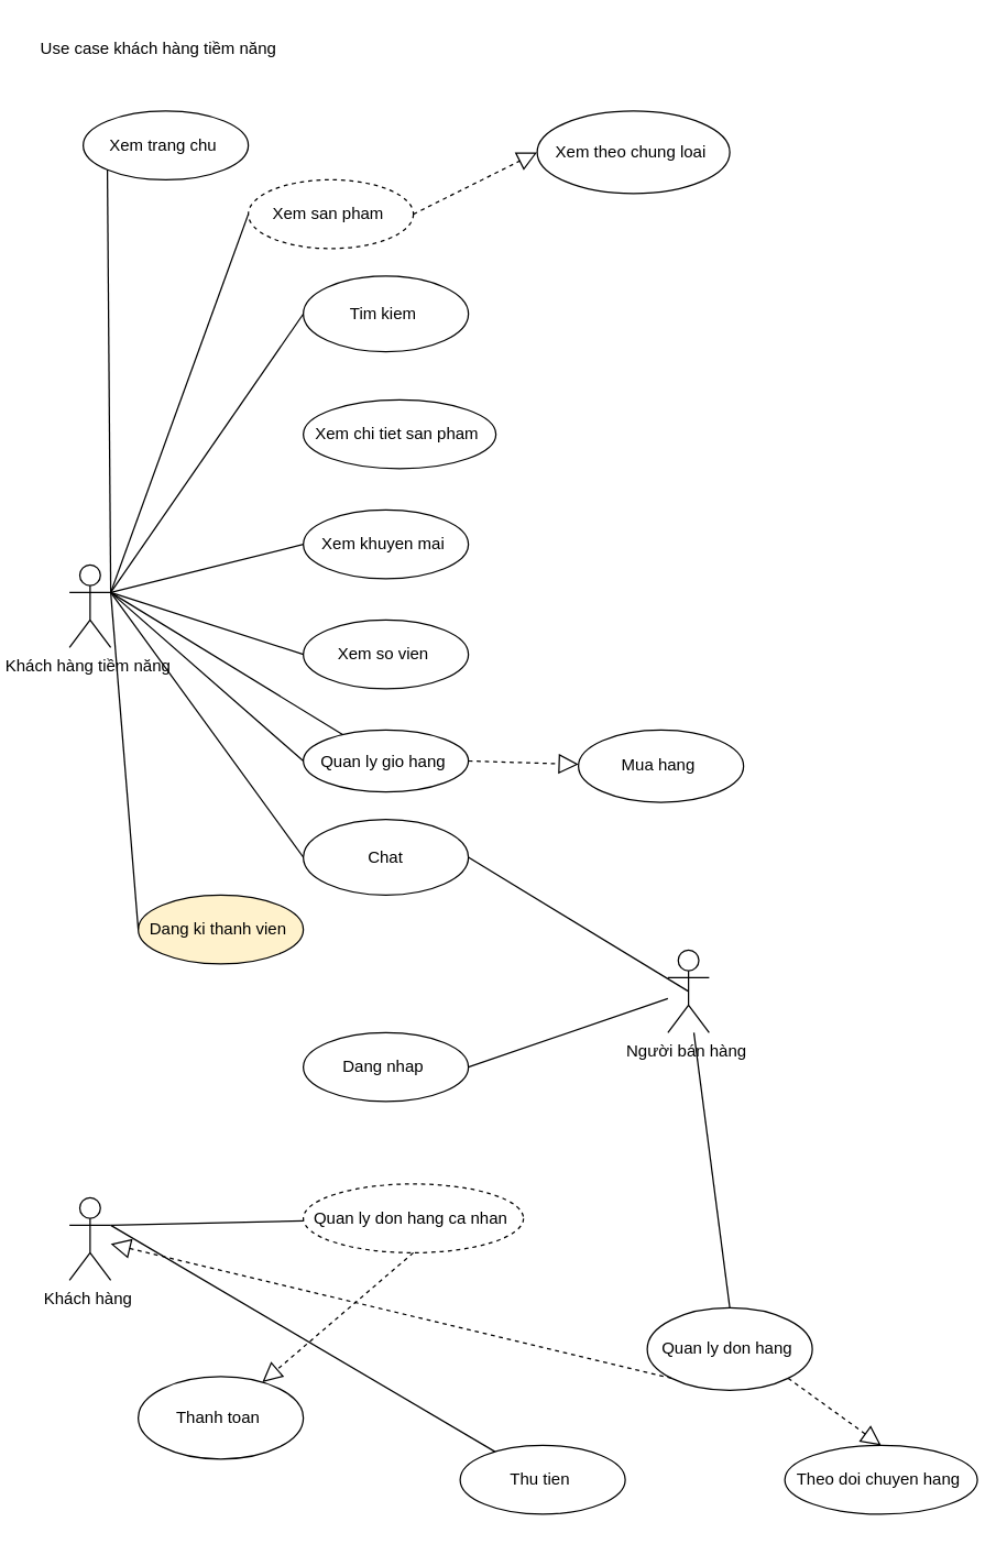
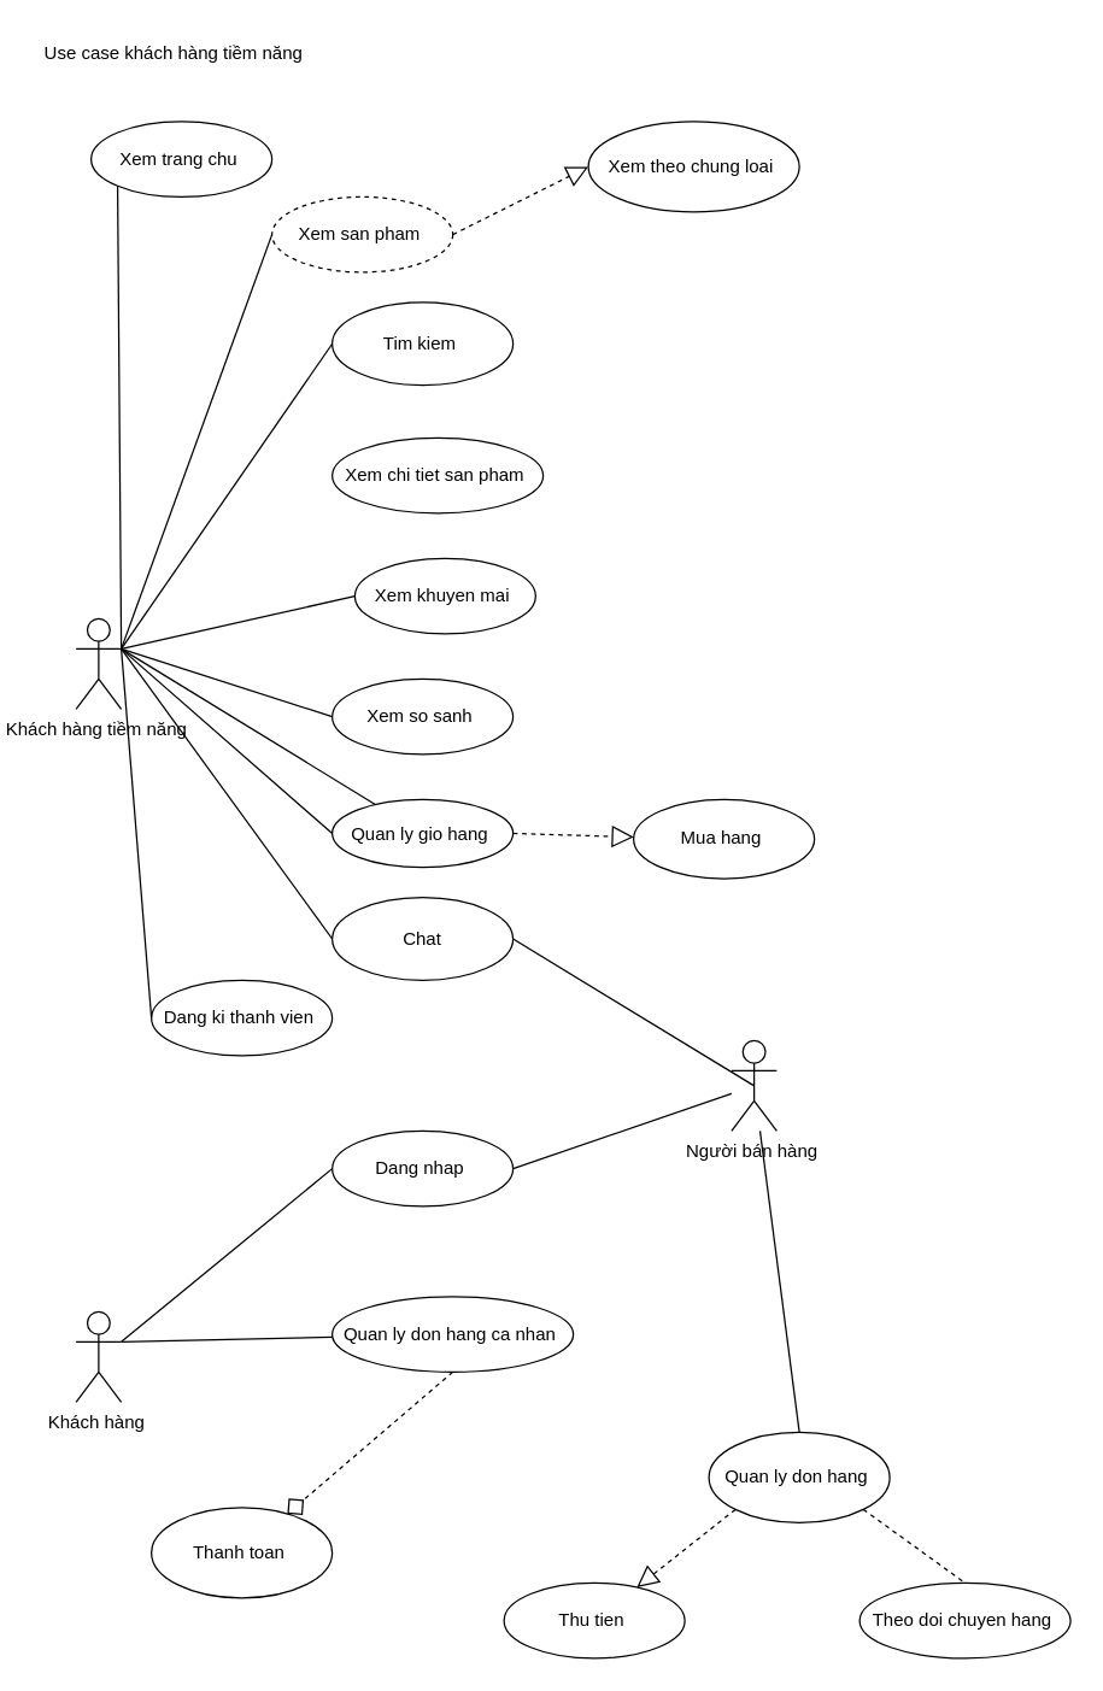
  <mxCell id="0" />
  <mxCell id="1" parent="0" />
  <mxCell id="2" value="Use case khách hàng tiềm năng" style="text;html=1;align=center;verticalAlign=middle;whiteSpace=wrap;rounded=0;" vertex="1" parent="1"><mxGeometry x="20" y="20" width="190" height="30" as="geometry" /></mxCell>
  <mxCell id="3" value="Khách hàng tiềm năng&amp;nbsp;" style="shape=umlActor;verticalLabelPosition=bottom;verticalAlign=top;html=1;outlineConnect=0;" vertex="1" parent="1"><mxGeometry x="50" y="410" width="30" height="60" as="geometry" /></mxCell>
  <mxCell id="4" value="Xem trang chu&amp;nbsp;" style="ellipse;whiteSpace=wrap;html=1;" vertex="1" parent="1"><mxGeometry x="60" y="80" width="120" height="50" as="geometry" /></mxCell>
  <mxCell id="5" value="Xem san pham&amp;nbsp;" style="ellipse;whiteSpace=wrap;html=1;dashed=1;" vertex="1" parent="1"><mxGeometry x="180" y="130" width="120" height="50" as="geometry" /></mxCell>
  <mxCell id="6" value="Tim kiem&amp;nbsp;" style="ellipse;whiteSpace=wrap;html=1;" vertex="1" parent="1"><mxGeometry x="220" y="200" width="120" height="55" as="geometry" /></mxCell>
  <mxCell id="7" value="Xem chi tiet san pham&amp;nbsp;" style="ellipse;whiteSpace=wrap;html=1;" vertex="1" parent="1"><mxGeometry x="220" y="290" width="140" height="50" as="geometry" /></mxCell>
- <mxCell id="8" value="Xem khuyen mai&amp;nbsp;" style="ellipse;whiteSpace=wrap;html=1;" vertex="1" parent="1"><mxGeometry x="220" y="370" width="120" height="50" as="geometry" /></mxCell>
- <mxCell id="9" value="Xem so vien&amp;nbsp;" style="ellipse;whiteSpace=wrap;html=1;" vertex="1" parent="1"><mxGeometry x="220" y="450" width="120" height="50" as="geometry" /></mxCell>
+ <mxCell id="8" value="Xem khuyen mai&amp;nbsp;" style="ellipse;whiteSpace=wrap;html=1;" vertex="1" parent="1"><mxGeometry x="235" y="370" width="120" height="50" as="geometry" /></mxCell>
+ <mxCell id="9" value="Xem so sanh&amp;nbsp;" style="ellipse;whiteSpace=wrap;html=1;" vertex="1" parent="1"><mxGeometry x="220" y="450" width="120" height="50" as="geometry" /></mxCell>
  <mxCell id="10" value="Quan ly gio hang&amp;nbsp;" style="ellipse;whiteSpace=wrap;html=1;" vertex="1" parent="1"><mxGeometry x="220" y="530" width="120" height="45" as="geometry" /></mxCell>
  <mxCell id="11" value="" style="endArrow=none;html=1;rounded=0;entryX=0;entryY=1;entryDx=0;entryDy=0;" edge="1" parent="1" target="4"><mxGeometry width="50" height="50" relative="1" as="geometry"><mxPoint x="80" y="430" as="sourcePoint" /><mxPoint x="220" y="450" as="targetPoint" /><Array as="points" /></mxGeometry></mxCell>
  <mxCell id="12" value="" style="endArrow=none;html=1;rounded=0;entryX=0;entryY=0.5;entryDx=0;entryDy=0;exitX=1;exitY=0.333;exitDx=0;exitDy=0;exitPerimeter=0;" edge="1" parent="1" source="3" target="5"><mxGeometry width="50" height="50" relative="1" as="geometry"><mxPoint x="170" y="500" as="sourcePoint" /><mxPoint x="220" y="450" as="targetPoint" /></mxGeometry></mxCell>
  <mxCell id="13" value="" style="endArrow=none;html=1;rounded=0;entryX=0;entryY=0.5;entryDx=0;entryDy=0;exitX=1;exitY=0.333;exitDx=0;exitDy=0;exitPerimeter=0;" edge="1" parent="1" source="3" target="6"><mxGeometry width="50" height="50" relative="1" as="geometry"><mxPoint x="170" y="500" as="sourcePoint" /><mxPoint x="220" y="450" as="targetPoint" /></mxGeometry></mxCell>
  <mxCell id="14" value="" style="endArrow=none;html=1;rounded=0;exitX=1;exitY=0.333;exitDx=0;exitDy=0;exitPerimeter=0;" edge="1" parent="1" source="3" target="10"><mxGeometry width="50" height="50" relative="1" as="geometry"><mxPoint x="170" y="500" as="sourcePoint" /><mxPoint x="220" y="450" as="targetPoint" /></mxGeometry></mxCell>
  <mxCell id="15" value="" style="endArrow=none;html=1;rounded=0;entryX=0;entryY=0.5;entryDx=0;entryDy=0;" edge="1" parent="1" target="8"><mxGeometry width="50" height="50" relative="1" as="geometry"><mxPoint x="80" y="430" as="sourcePoint" /><mxPoint x="220" y="450" as="targetPoint" /></mxGeometry></mxCell>
  <mxCell id="16" value="" style="endArrow=none;html=1;rounded=0;exitX=0;exitY=0.5;exitDx=0;exitDy=0;" edge="1" parent="1" source="9"><mxGeometry width="50" height="50" relative="1" as="geometry"><mxPoint x="170" y="500" as="sourcePoint" /><mxPoint x="80" y="430" as="targetPoint" /></mxGeometry></mxCell>
  <mxCell id="17" value="" style="endArrow=none;html=1;rounded=0;entryX=0;entryY=0.5;entryDx=0;entryDy=0;" edge="1" parent="1" target="10"><mxGeometry width="50" height="50" relative="1" as="geometry"><mxPoint x="80" y="430" as="sourcePoint" /><mxPoint x="230" y="440" as="targetPoint" /></mxGeometry></mxCell>
  <mxCell id="18" value="Chat" style="ellipse;whiteSpace=wrap;html=1;" vertex="1" parent="1"><mxGeometry x="220" y="595" width="120" height="55" as="geometry" /></mxCell>
  <mxCell id="19" value="" style="endArrow=none;html=1;rounded=0;entryX=0;entryY=0.5;entryDx=0;entryDy=0;" edge="1" parent="1" target="18"><mxGeometry width="50" height="50" relative="1" as="geometry"><mxPoint x="80" y="430" as="sourcePoint" /><mxPoint x="230" y="440" as="targetPoint" /></mxGeometry></mxCell>
- <mxCell id="20" value="Dang ki thanh vien&amp;nbsp;" style="ellipse;whiteSpace=wrap;html=1;fillColor=#fff2cc;" vertex="1" parent="1"><mxGeometry x="100" y="650" width="120" height="50" as="geometry" /></mxCell>
+ <mxCell id="20" value="Dang ki thanh vien&amp;nbsp;" style="ellipse;whiteSpace=wrap;html=1;" vertex="1" parent="1"><mxGeometry x="100" y="650" width="120" height="50" as="geometry" /></mxCell>
  <mxCell id="21" value="" style="endArrow=none;html=1;rounded=0;entryX=0;entryY=0.5;entryDx=0;entryDy=0;" edge="1" parent="1" target="20"><mxGeometry width="50" height="50" relative="1" as="geometry"><mxPoint x="80" y="430" as="sourcePoint" /><mxPoint x="230" y="440" as="targetPoint" /></mxGeometry></mxCell>
  <mxCell id="22" value="" style="endArrow=block;dashed=1;endFill=0;endSize=12;html=1;rounded=0;exitX=1;exitY=0.5;exitDx=0;exitDy=0;" edge="1" parent="1" source="10" target="23"><mxGeometry width="160" relative="1" as="geometry"><mxPoint x="130" y="460" as="sourcePoint" /><mxPoint x="430" y="553" as="targetPoint" /></mxGeometry></mxCell>
  <mxCell id="23" value="Mua hang&amp;nbsp;" style="ellipse;whiteSpace=wrap;html=1;" vertex="1" parent="1"><mxGeometry x="420" y="530" width="120" height="52.5" as="geometry" /></mxCell>
  <mxCell id="24" value="" style="endArrow=block;dashed=1;endFill=0;endSize=12;html=1;rounded=0;exitX=1;exitY=0.5;exitDx=0;exitDy=0;" edge="1" parent="1" source="5"><mxGeometry width="160" relative="1" as="geometry"><mxPoint x="180" y="360" as="sourcePoint" /><mxPoint x="390" y="110" as="targetPoint" /></mxGeometry></mxCell>
  <mxCell id="25" value="Xem theo chung loai&amp;nbsp;" style="ellipse;whiteSpace=wrap;html=1;" vertex="1" parent="1"><mxGeometry x="390" y="80" width="140" height="60" as="geometry" /></mxCell>
  <mxCell id="26" value="Khách hàng&amp;nbsp;" style="shape=umlActor;verticalLabelPosition=bottom;verticalAlign=top;html=1;" vertex="1" parent="1"><mxGeometry x="50" y="870" width="30" height="60" as="geometry" /></mxCell>
- <mxCell id="27" value="" style="endArrow=none;html=1;rounded=0;exitX=1;exitY=0.333;exitDx=0;exitDy=0;exitPerimeter=0;" edge="1" parent="1" source="26" target="39"><mxGeometry width="50" height="50" relative="1" as="geometry"><mxPoint x="160" y="870" as="sourcePoint" /><mxPoint x="210" y="820" as="targetPoint" /></mxGeometry></mxCell>
+ <mxCell id="27" value="" style="endArrow=none;html=1;rounded=0;exitX=1;exitY=0.333;exitDx=0;exitDy=0;exitPerimeter=0;entryX=0;entryY=0.5;entryDx=0;entryDy=0;" edge="1" parent="1" source="26" target="28"><mxGeometry width="50" height="50" relative="1" as="geometry"><mxPoint x="160" y="870" as="sourcePoint" /><mxPoint x="210" y="820" as="targetPoint" /></mxGeometry></mxCell>
  <mxCell id="28" value="Dang nhap&amp;nbsp;" style="ellipse;whiteSpace=wrap;html=1;" vertex="1" parent="1"><mxGeometry x="220" y="750" width="120" height="50" as="geometry" /></mxCell>
  <mxCell id="29" value="" style="endArrow=none;html=1;rounded=0;exitX=1;exitY=0.5;exitDx=0;exitDy=0;" edge="1" parent="1" source="18"><mxGeometry width="50" height="50" relative="1" as="geometry"><mxPoint x="450" y="770" as="sourcePoint" /><mxPoint x="500" y="720" as="targetPoint" /></mxGeometry></mxCell>
  <mxCell id="30" value="" style="endArrow=none;html=1;rounded=0;exitX=1;exitY=0.5;exitDx=0;exitDy=0;" edge="1" parent="1" source="28" target="31"><mxGeometry width="50" height="50" relative="1" as="geometry"><mxPoint x="450" y="770" as="sourcePoint" /><mxPoint x="500" y="720" as="targetPoint" /></mxGeometry></mxCell>
  <mxCell id="31" value="Người bán hàng&amp;nbsp;" style="shape=umlActor;verticalLabelPosition=bottom;verticalAlign=top;html=1;outlineConnect=0;" vertex="1" parent="1"><mxGeometry x="485" y="690" width="30" height="60" as="geometry" /></mxCell>
  <mxCell id="32" value="" style="endArrow=none;html=1;rounded=0;" edge="1" parent="1" target="33"><mxGeometry width="50" height="50" relative="1" as="geometry"><mxPoint x="80" y="890" as="sourcePoint" /><mxPoint x="220" y="890" as="targetPoint" /></mxGeometry></mxCell>
- <mxCell id="33" value="Quan ly don hang ca nhan&amp;nbsp;" style="ellipse;whiteSpace=wrap;html=1;dashed=1;" vertex="1" parent="1"><mxGeometry x="220" y="860" width="160" height="50" as="geometry" /></mxCell>
- <mxCell id="34" value="" style="endArrow=block;dashed=1;endFill=0;endSize=12;html=1;rounded=0;exitX=0.5;exitY=1;exitDx=0;exitDy=0;" edge="1" parent="1" source="33" target="35"><mxGeometry width="160" relative="1" as="geometry"><mxPoint x="160" y="990" as="sourcePoint" /><mxPoint x="180" y="1010" as="targetPoint" /></mxGeometry></mxCell>
+ <mxCell id="33" value="Quan ly don hang ca nhan&amp;nbsp;" style="ellipse;whiteSpace=wrap;html=1;" vertex="1" parent="1"><mxGeometry x="220" y="860" width="160" height="50" as="geometry" /></mxCell>
+ <mxCell id="34" value="" style="endArrow=diamond;dashed=1;endFill=0;endSize=12;html=1;rounded=0;exitX=0.5;exitY=1;exitDx=0;exitDy=0;" edge="1" parent="1" source="33" target="35"><mxGeometry width="160" relative="1" as="geometry"><mxPoint x="160" y="990" as="sourcePoint" /><mxPoint x="180" y="1010" as="targetPoint" /></mxGeometry></mxCell>
  <mxCell id="35" value="Thanh toan&amp;nbsp;" style="ellipse;whiteSpace=wrap;html=1;" vertex="1" parent="1"><mxGeometry x="100" y="1000" width="120" height="60" as="geometry" /></mxCell>
  <mxCell id="36" value="Quan ly don hang&amp;nbsp;" style="ellipse;whiteSpace=wrap;html=1;" vertex="1" parent="1"><mxGeometry x="470" y="950" width="120" height="60" as="geometry" /></mxCell>
  <mxCell id="37" value="" style="endArrow=none;html=1;rounded=0;entryX=0.5;entryY=0;entryDx=0;entryDy=0;" edge="1" parent="1" source="31" target="36"><mxGeometry width="50" height="50" relative="1" as="geometry"><mxPoint x="500" y="1010" as="sourcePoint" /><mxPoint x="550" y="960" as="targetPoint" /></mxGeometry></mxCell>
- <mxCell id="38" value="" style="endArrow=block;dashed=1;endFill=0;endSize=12;html=1;rounded=0;exitX=0;exitY=1;exitDx=0;exitDy=0;" edge="1" parent="1" source="36" target="26"><mxGeometry width="160" relative="1" as="geometry"><mxPoint x="450" y="990" as="sourcePoint" /><mxPoint x="420" y="1050" as="targetPoint" /></mxGeometry></mxCell>
+ <mxCell id="38" value="" style="endArrow=block;dashed=1;endFill=0;endSize=12;html=1;rounded=0;exitX=0;exitY=1;exitDx=0;exitDy=0;" edge="1" parent="1" source="36" target="39"><mxGeometry width="160" relative="1" as="geometry"><mxPoint x="450" y="990" as="sourcePoint" /><mxPoint x="420" y="1050" as="targetPoint" /></mxGeometry></mxCell>
  <mxCell id="39" value="Thu tien&amp;nbsp;" style="ellipse;whiteSpace=wrap;html=1;" vertex="1" parent="1"><mxGeometry x="334" y="1050" width="120" height="50" as="geometry" /></mxCell>
  <mxCell id="40" value="Theo doi chuyen hang&amp;nbsp;" style="ellipse;whiteSpace=wrap;html=1;" vertex="1" parent="1"><mxGeometry x="570" y="1050" width="140" height="50" as="geometry" /></mxCell>
- <mxCell id="41" value="" style="endArrow=block;dashed=1;endFill=0;endSize=12;html=1;rounded=0;exitX=1;exitY=1;exitDx=0;exitDy=0;entryX=0.5;entryY=0;entryDx=0;entryDy=0;" edge="1" parent="1" source="36" target="40"><mxGeometry width="160" relative="1" as="geometry"><mxPoint x="450" y="990" as="sourcePoint" /><mxPoint x="610" y="990" as="targetPoint" /></mxGeometry></mxCell>
+ <mxCell id="41" value="" style="endArrow=none;dashed=1;endFill=0;endSize=12;html=1;rounded=0;exitX=1;exitY=1;exitDx=0;exitDy=0;entryX=0.5;entryY=0;entryDx=0;entryDy=0;" edge="1" parent="1" source="36" target="40"><mxGeometry width="160" relative="1" as="geometry"><mxPoint x="450" y="990" as="sourcePoint" /><mxPoint x="610" y="990" as="targetPoint" /></mxGeometry></mxCell>
